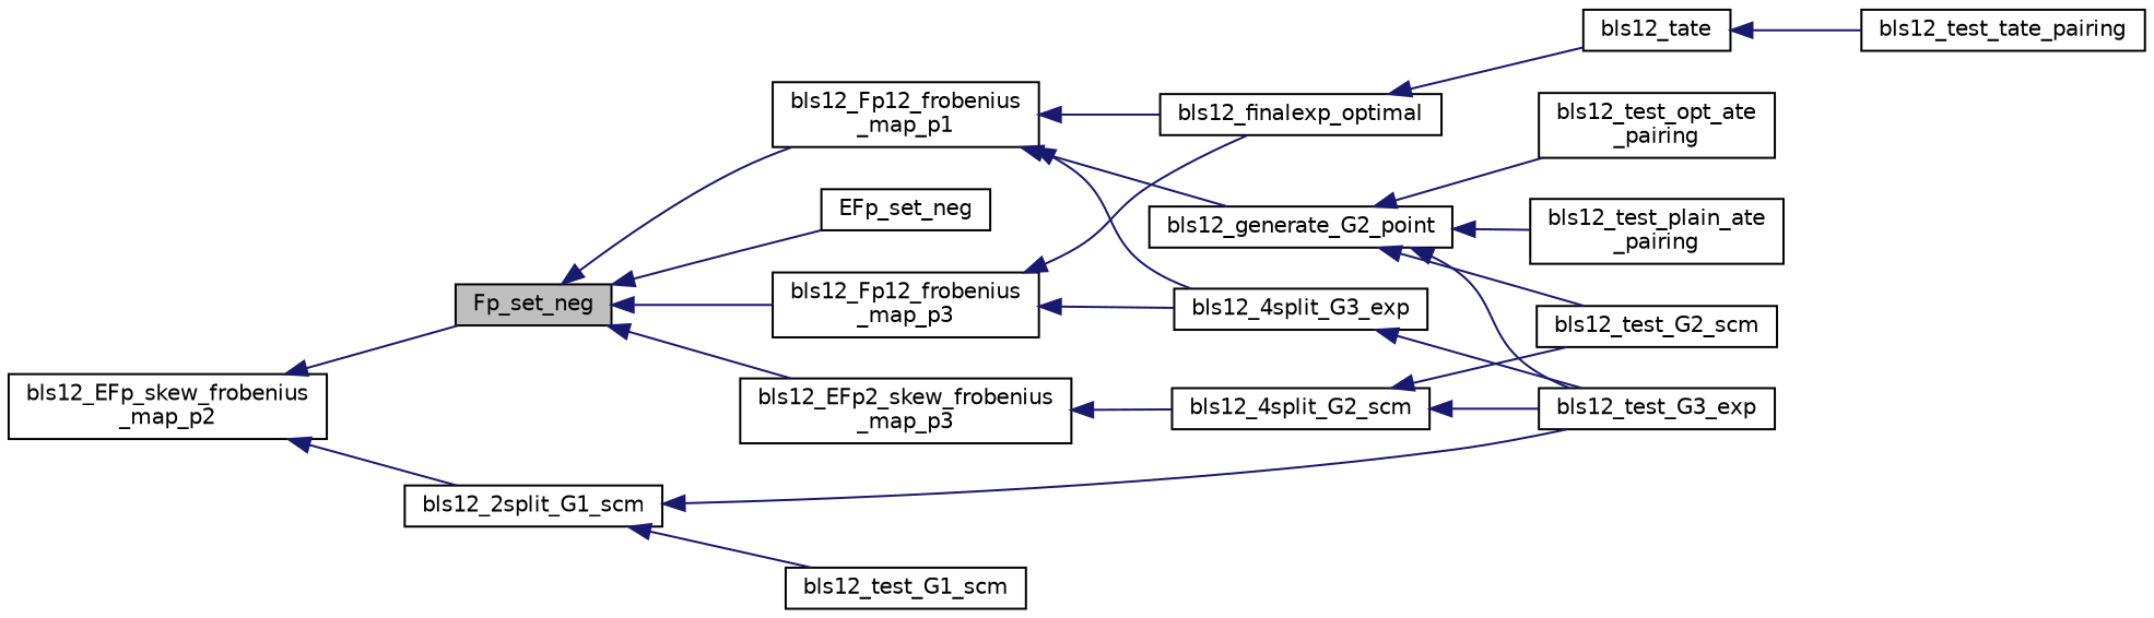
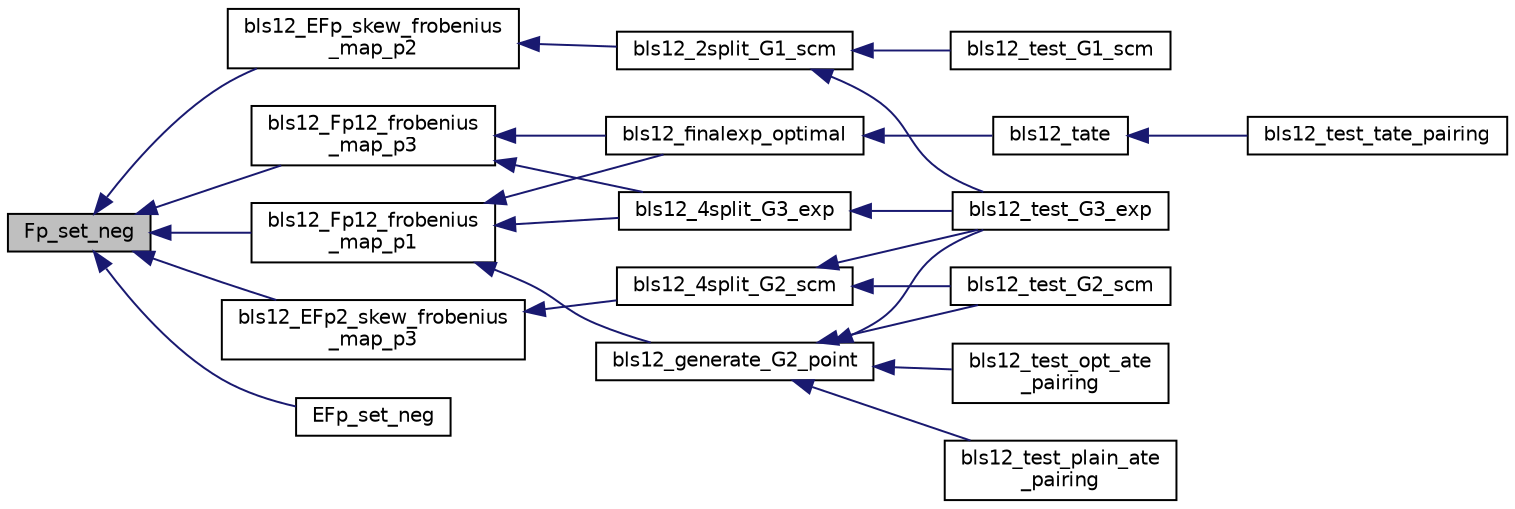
  digraph {
    rankdir=LR
    node [color=black fillcolor=white fontname=Helvetica fontsize=10 shape=record style=filled]
    edge [color=midnightblue dir=back fontname=Helvetica fontsize=10 labelfontname=Helvetica labelfontsize=10 style=solid]
    n1 [fillcolor=grey75 fontcolor=black height=0.2 label=Fp_set_neg width=0.4]
    n2 [height=0.2 label="bls12_EFp2_skew_frobenius\l_map_p3" width=0.4]
    n3 [height=0.2 label="bls12_EFp_skew_frobenius\l_map_p2" width=0.4]
    n4 [height=0.2 label="bls12_Fp12_frobenius\l_map_p1" width=0.4]
    n5 [height=0.2 label="bls12_Fp12_frobenius\l_map_p3" width=0.4]
    n6 [height=0.2 label=EFp_set_neg width=0.4]
    n7 [height=0.2 label=bls12_4split_G2_scm width=0.4]
    n8 [height=0.2 label=bls12_2split_G1_scm width=0.4]
    n9 [height=0.2 label=bls12_4split_G3_exp width=0.4]
    n10 [height=0.2 label=bls12_finalexp_optimal width=0.4]
    n11 [height=0.2 label=bls12_generate_G2_point width=0.4]
    n12 [height=0.2 label=bls12_test_G2_scm width=0.4]
    n13 [height=0.2 label=bls12_test_G3_exp width=0.4]
    n14 [height=0.2 label=bls12_test_G1_scm width=0.4]
    n15 [height=0.2 label=bls12_tate width=0.4]
    n16 [height=0.2 label="bls12_test_opt_ate\l_pairing" width=0.4]
    n17 [height=0.2 label="bls12_test_plain_ate\l_pairing" width=0.4]
    n18 [height=0.2 label=bls12_test_tate_pairing width=0.4]
    n1 -> n2
-   n3 -> n1
+   n1 -> n3
    n1 -> n4
    n1 -> n5
    n1 -> n6
    n2 -> n7
    n3 -> n8
    n4 -> n9
    n4 -> n10
    n4 -> n11
    n5 -> n9
    n5 -> n10
    n7 -> n12
    n7 -> n13
    n8 -> n13
    n8 -> n14
    n9 -> n13
    n10 -> n15
    n11 -> n12
    n11 -> n13
    n11 -> n16
    n11 -> n17
    n15 -> n18
  }
